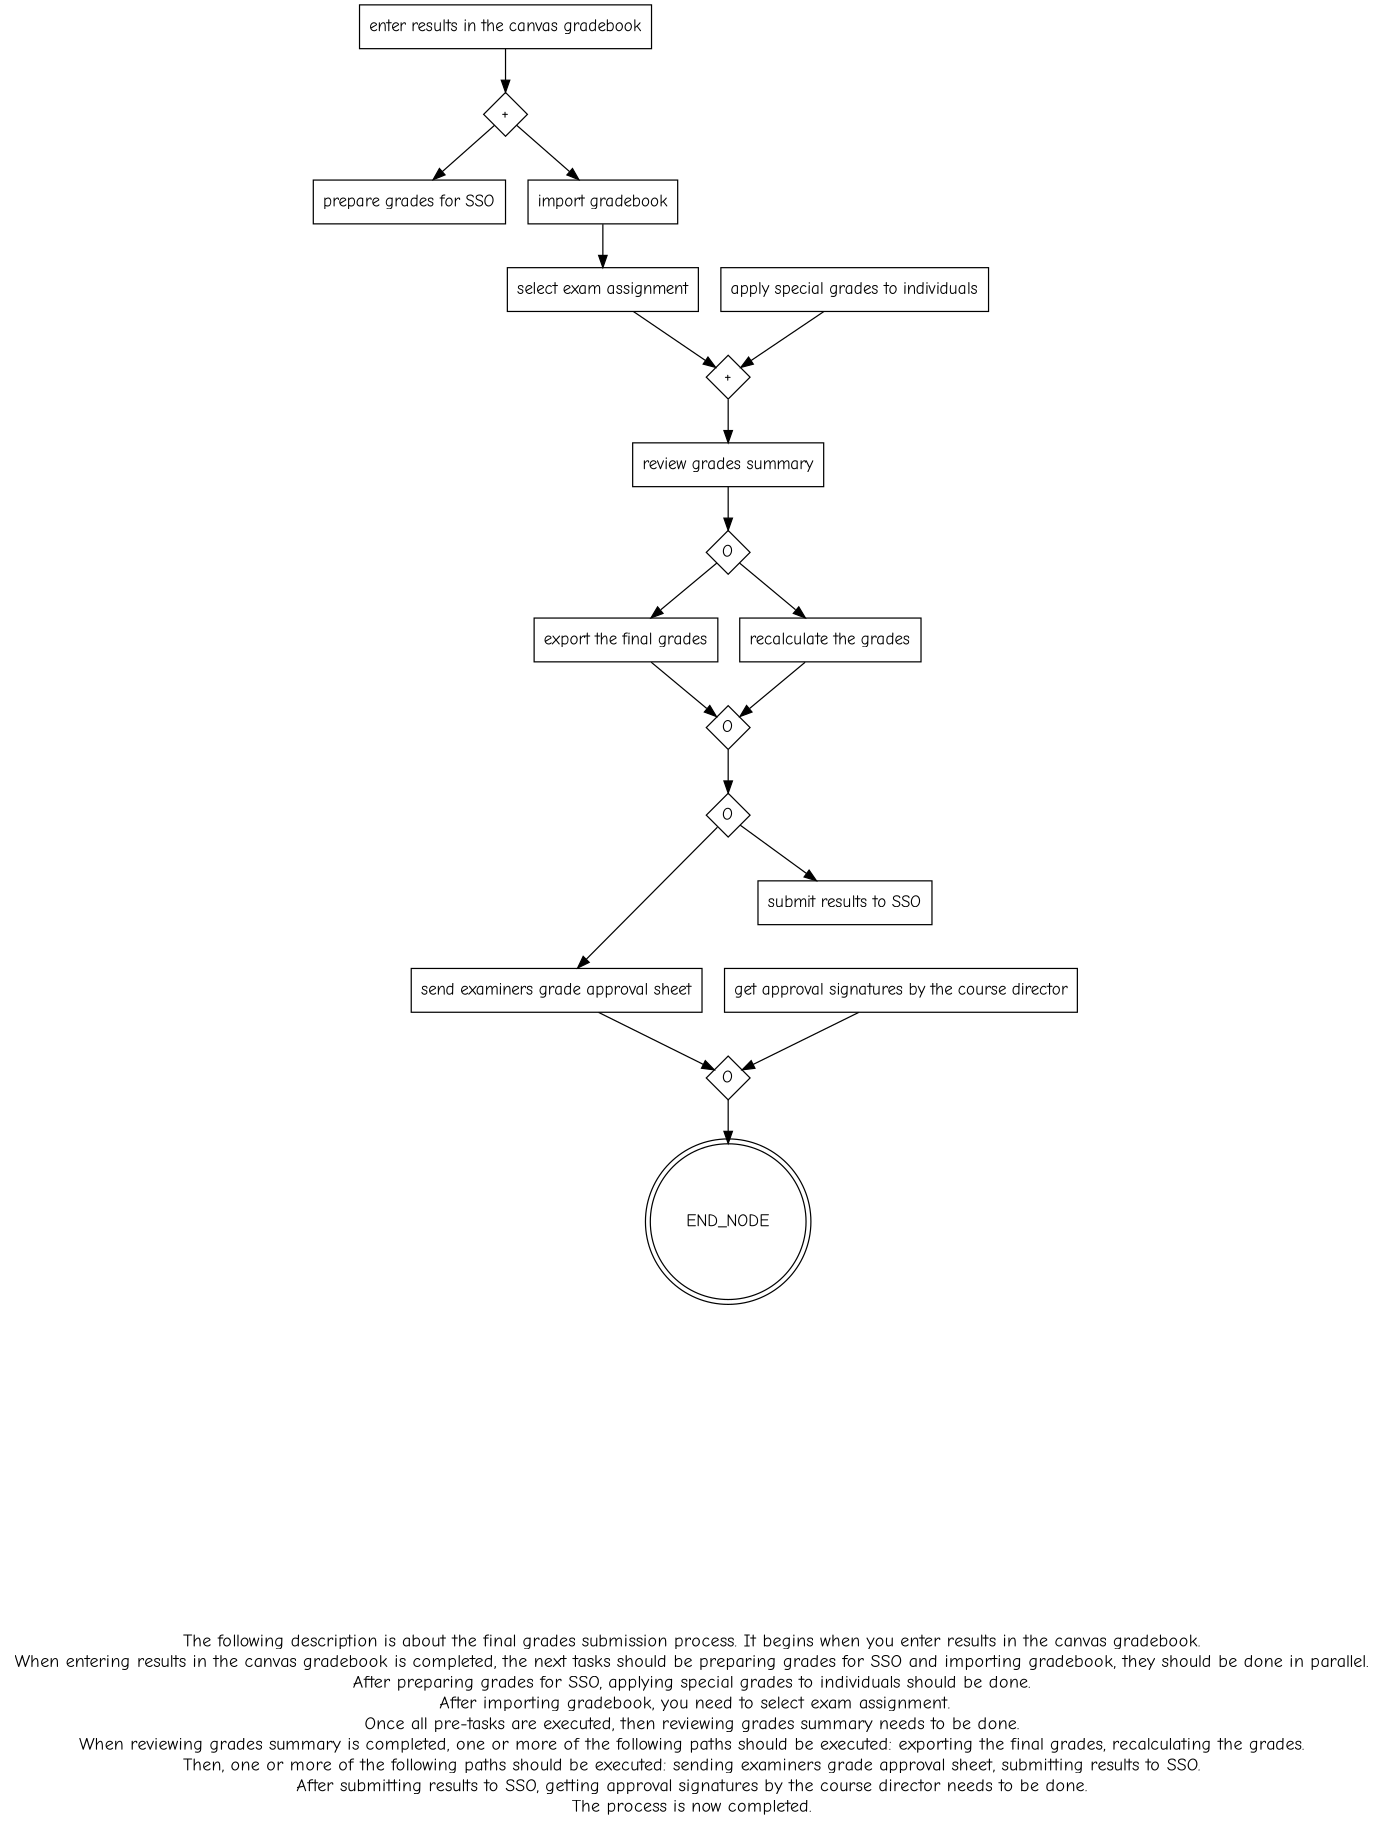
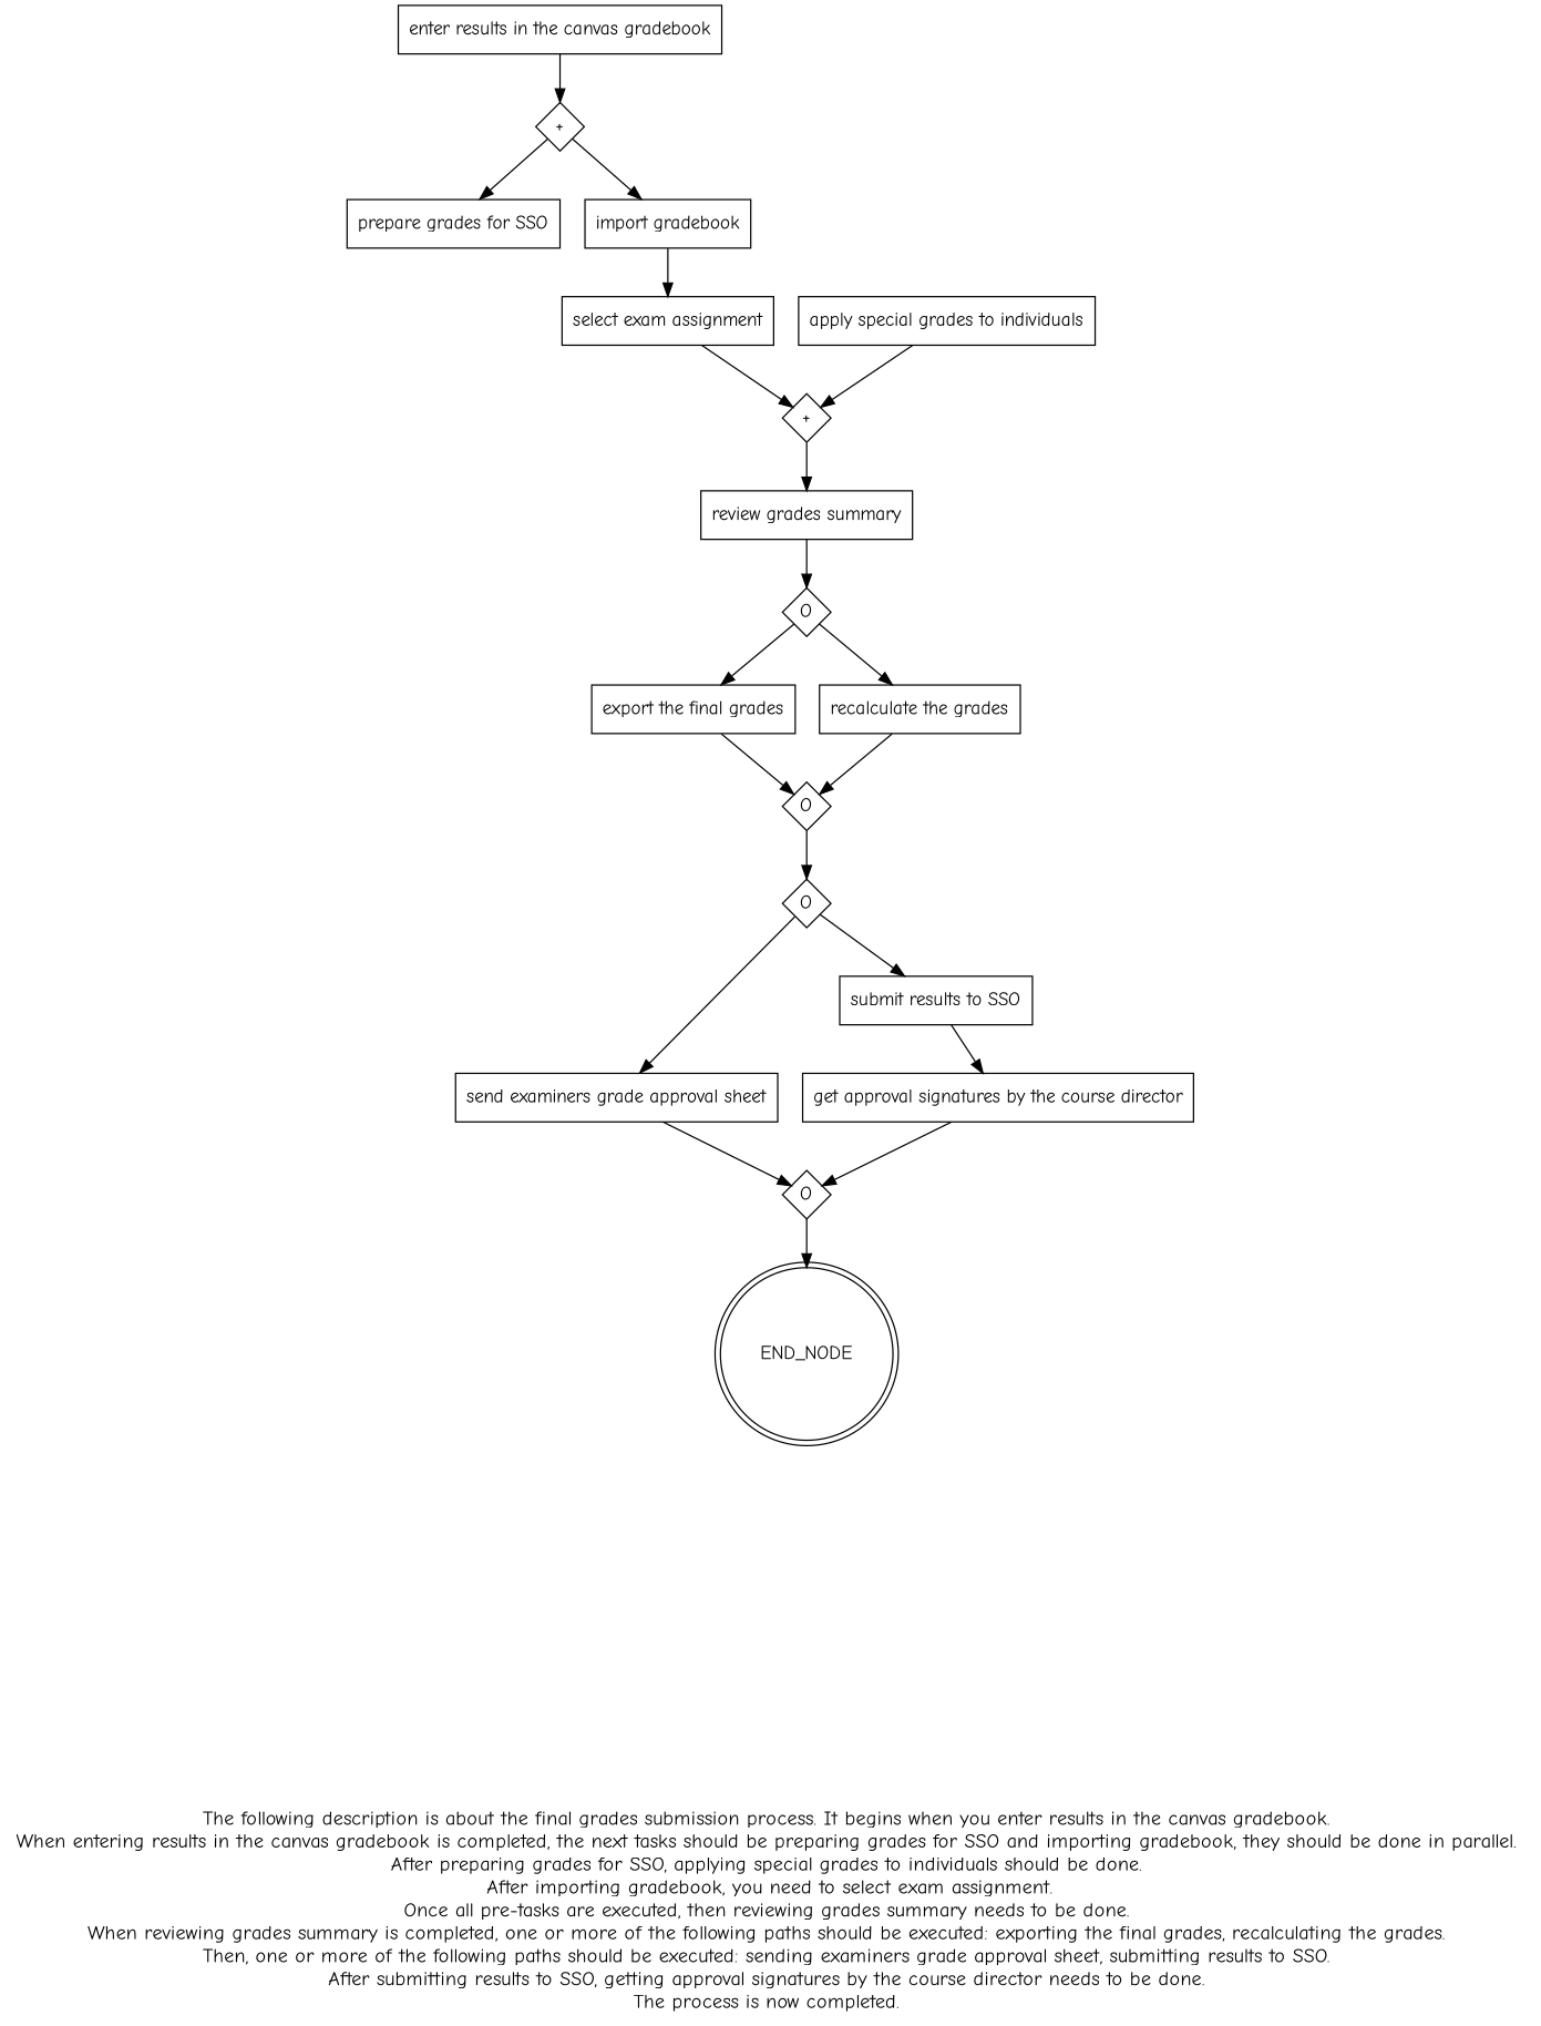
  digraph {
    fontname="Comic Neue"
    fontsize=15
    label="\n\n\nThe following description is about the final grades submission process. It begins when you enter results in the canvas gradebook. \nWhen entering results in the canvas gradebook is completed, the next tasks should be preparing grades for SSO and importing gradebook, they should be done in parallel. \nAfter preparing grades for SSO, applying special grades to individuals should be done. \nAfter importing gradebook, you need to select exam assignment.\nOnce all pre-tasks are executed, then reviewing grades summary needs to be done. \nWhen reviewing grades summary is completed, one or more of the following paths should be executed: exporting the final grades, recalculating the grades. \nThen, one or more of the following paths should be executed: sending examiners grade approval sheet, submitting results to SSO. \nAfter submitting results to SSO, getting approval signatures by the course director needs to be done. \nThe process is now completed. \n"
    rankdir=TB
    node [fontname="Comic Neue" shape=box]
    edge [fontname="Comic Neue"]
    "enter results in the canvas gradebook"
    n2 [fixedsize=true label="+" shape=diamond width=0.5]
    "prepare grades for SSO"
    "import gradebook"
    "apply special grades to individuals"
    "select exam assignment"
    n7 [fixedsize=true label="+" shape=diamond width=0.5]
    "review grades summary"
    n9 [fixedsize=true label=O shape=diamond width=0.5]
    "export the final grades"
    "recalculate the grades"
    n12 [fixedsize=true label=O shape=diamond width=0.5]
    n13 [fixedsize=true label=O shape=diamond width=0.5]
    "send examiners grade approval sheet"
    "submit results to SSO"
    n16 [fixedsize=true label=O shape=diamond width=0.5]
    "get approval signatures by the course director"
    END_NODE [shape=doublecircle width=0.2]
    subgraph sub_1 {
      "enter results in the canvas gradebook"
      n2
      "prepare grades for SSO"
      "import gradebook"
      "apply special grades to individuals"
      "select exam assignment"
      n7
      "review grades summary"
      n9
      "export the final grades"
      "recalculate the grades"
      n12
      n13
      "send examiners grade approval sheet"
      "submit results to SSO"
      n16
      "get approval signatures by the course director"
    }
    "enter results in the canvas gradebook" -> n2
    n2 -> "prepare grades for SSO"
    n2 -> "import gradebook"
    "import gradebook" -> "select exam assignment"
    "apply special grades to individuals" -> n7
    "select exam assignment" -> n7
    n7 -> "review grades summary"
    "review grades summary" -> n9
    n9 -> "export the final grades"
    n9 -> "recalculate the grades"
    "export the final grades" -> n12
    "recalculate the grades" -> n12
    n12 -> n13
    n13 -> "send examiners grade approval sheet"
    n13 -> "submit results to SSO"
    "send examiners grade approval sheet" -> n16
+   "submit results to SSO" -> "get approval signatures by the course director"
    n16 -> END_NODE
    "get approval signatures by the course director" -> n16
  }
